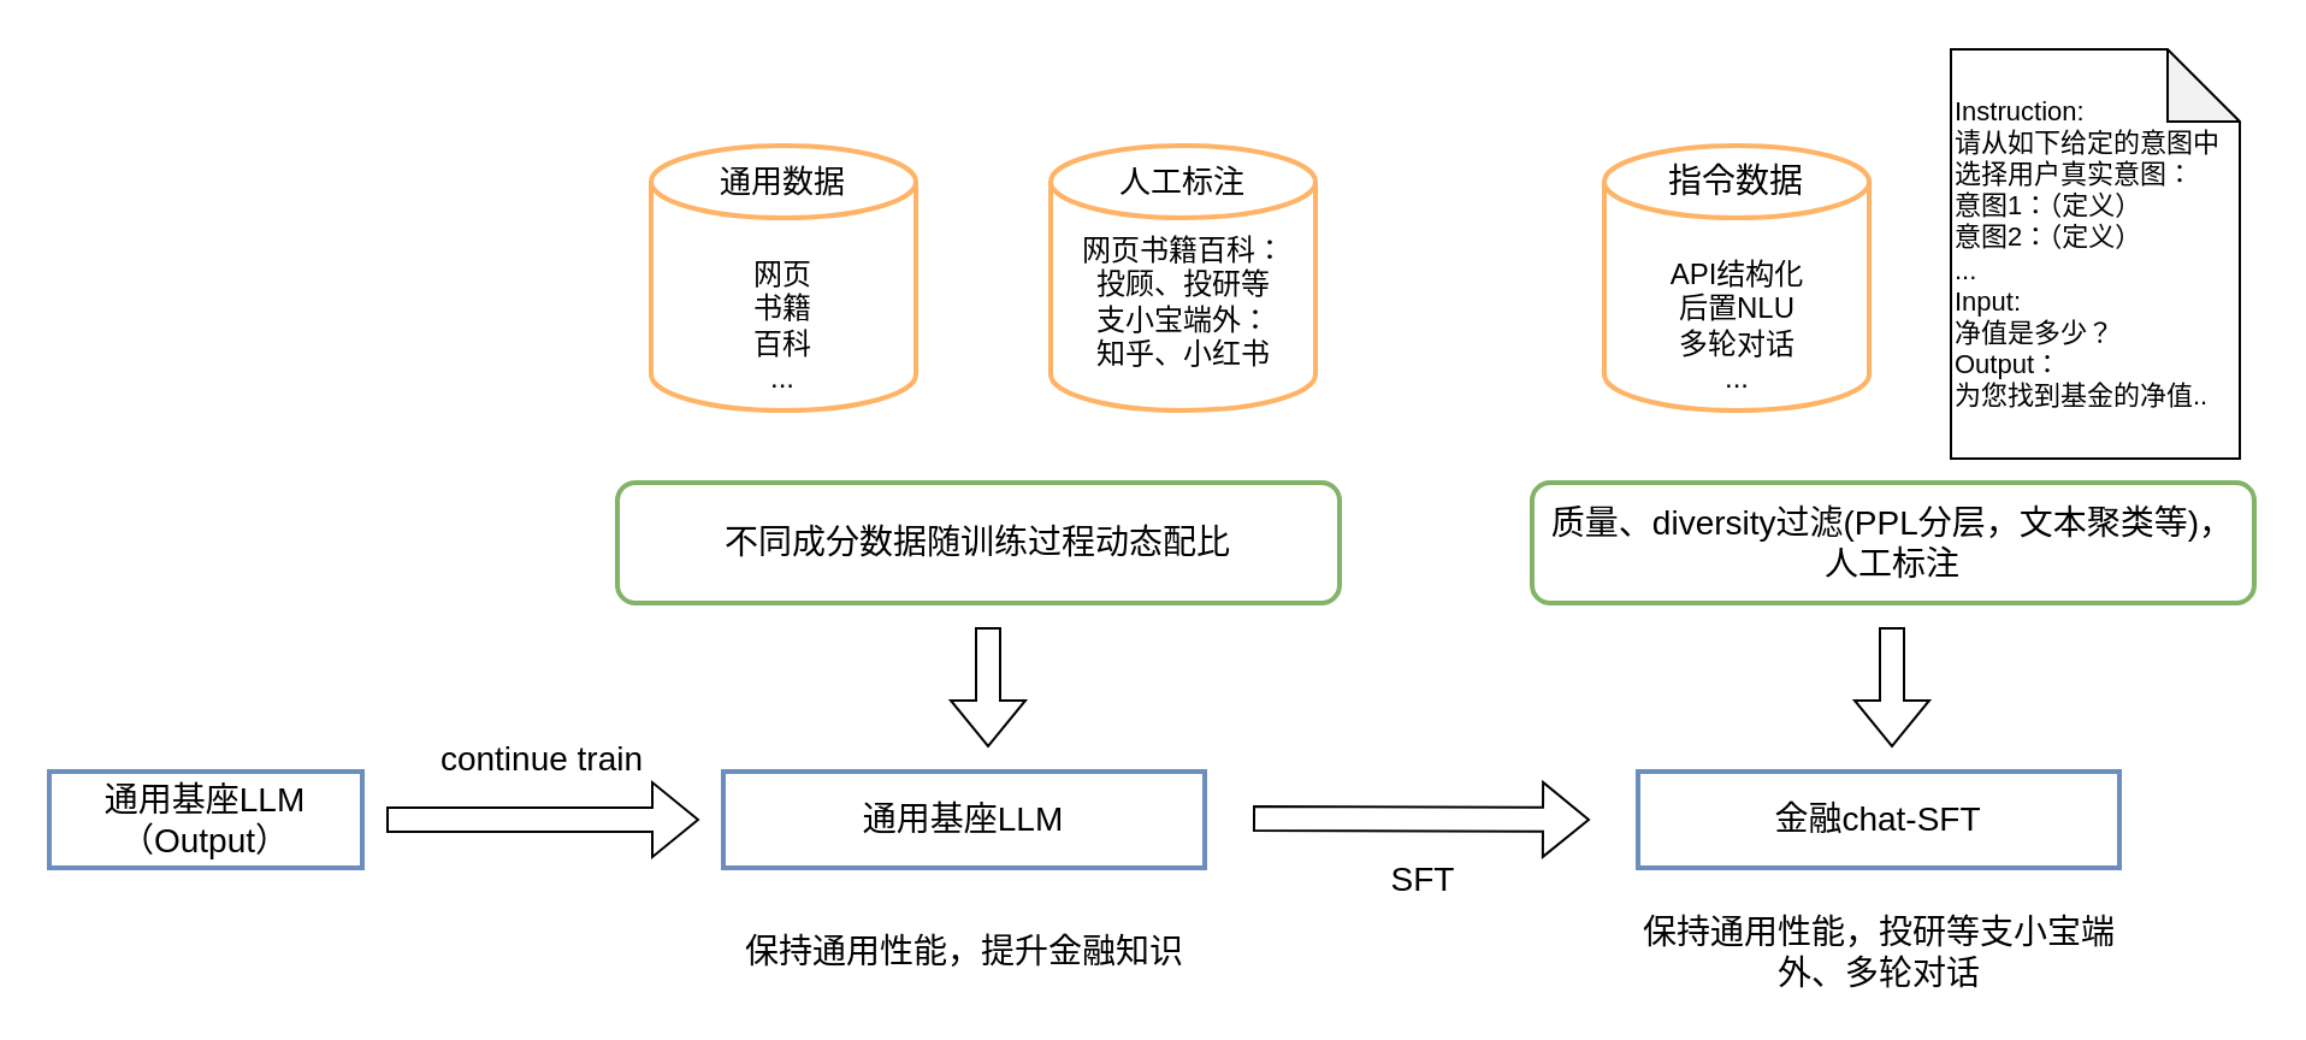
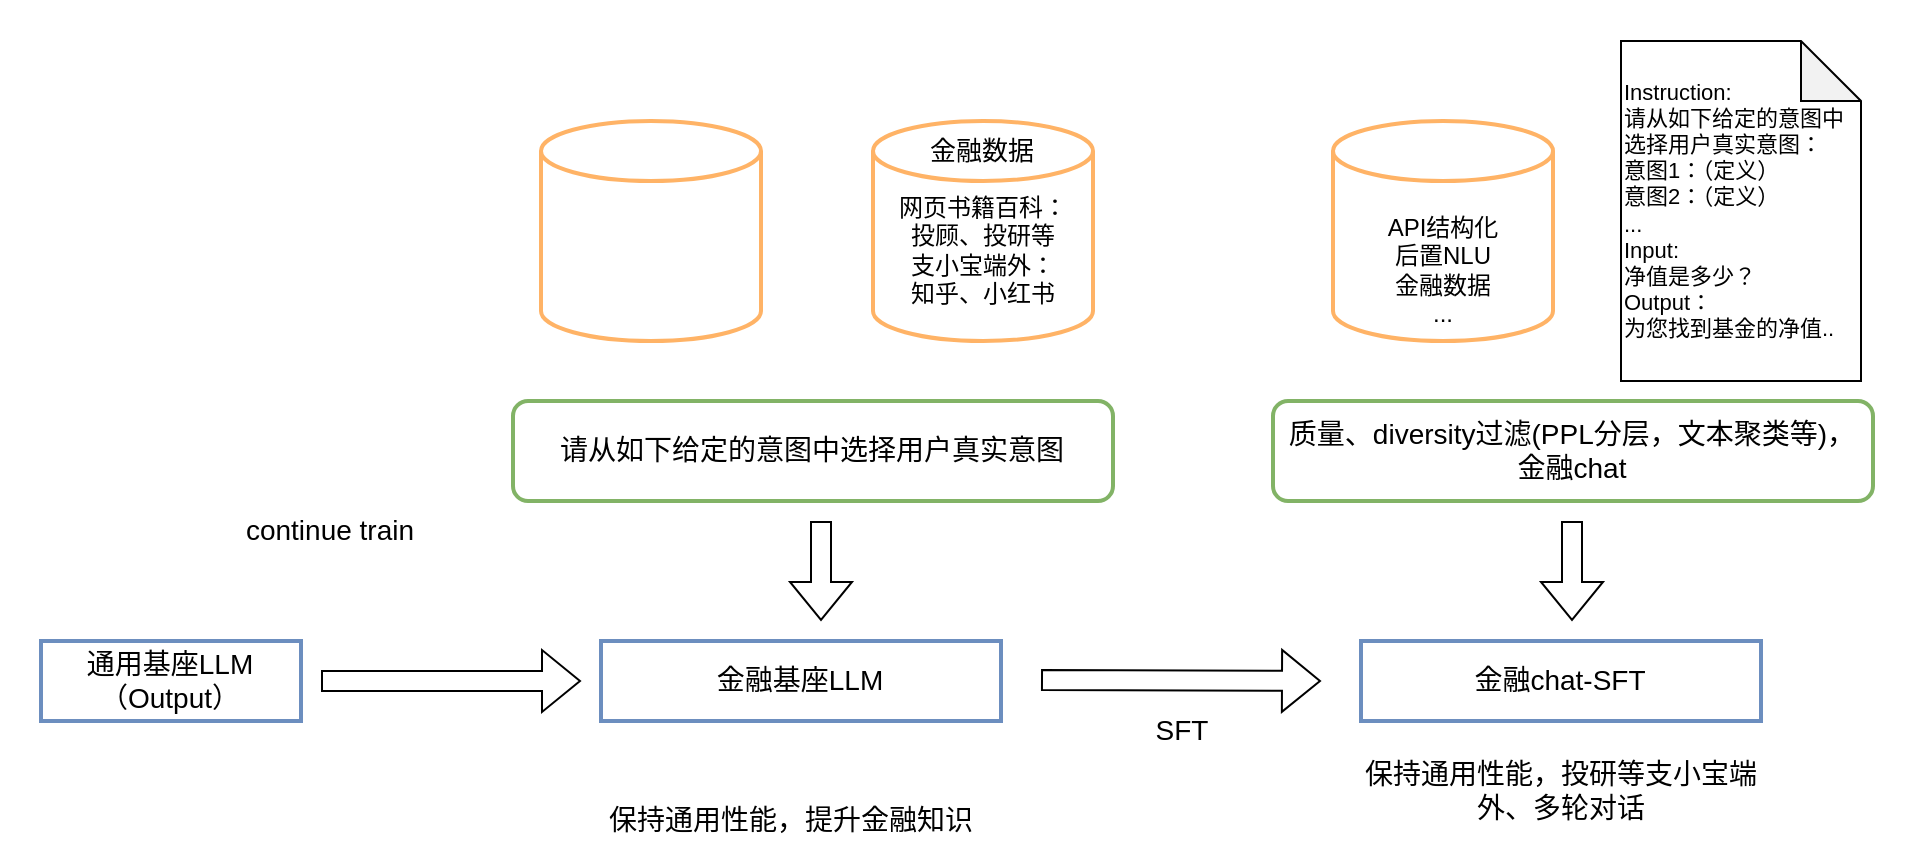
  <mxCell id="0" />
  <mxCell id="1" parent="0" />
  <mxCell id="2" value="" style="shape=cylinder3;whiteSpace=wrap;html=1;boundedLbl=1;backgroundOutline=1;size=15;fontSize=13;strokeColor=#FFB366;strokeWidth=2;" vertex="1" parent="1"><mxGeometry x="270" y="60" width="110" height="110" as="geometry" /></mxCell>
- <mxCell id="3" value="通用数据" style="text;html=1;strokeColor=none;fillColor=none;align=center;verticalAlign=middle;whiteSpace=wrap;rounded=0;fontSize=13;" vertex="1" parent="1"><mxGeometry x="295" y="60" width="60" height="30" as="geometry" /></mxCell>
- <mxCell id="4" value="网页&lt;br style=&quot;font-size: 12px;&quot;&gt;书籍&lt;br style=&quot;font-size: 12px;&quot;&gt;百科&lt;br style=&quot;font-size: 12px;&quot;&gt;..." style="text;html=1;strokeColor=none;fillColor=none;align=center;verticalAlign=middle;whiteSpace=wrap;rounded=0;fontSize=12;" vertex="1" parent="1"><mxGeometry x="295" y="100" width="60" height="70" as="geometry" /></mxCell>
  <mxCell id="5" value="" style="shape=cylinder3;whiteSpace=wrap;html=1;boundedLbl=1;backgroundOutline=1;size=15;fontSize=13;strokeColor=#FFB366;strokeWidth=2;" vertex="1" parent="1"><mxGeometry x="436" y="60" width="110" height="110" as="geometry" /></mxCell>
- <mxCell id="6" value="人工标注" style="text;html=1;strokeColor=none;fillColor=none;align=center;verticalAlign=middle;whiteSpace=wrap;rounded=0;fontSize=13;" vertex="1" parent="1"><mxGeometry x="461" y="60" width="60" height="30" as="geometry" /></mxCell>
+ <mxCell id="6" value="金融数据" style="text;html=1;strokeColor=none;fillColor=none;align=center;verticalAlign=middle;whiteSpace=wrap;rounded=0;fontSize=13;" vertex="1" parent="1"><mxGeometry x="461" y="60" width="60" height="30" as="geometry" /></mxCell>
  <mxCell id="7" value="网页书籍百科：&lt;br style=&quot;font-size: 12px;&quot;&gt;投顾、投研等&lt;br style=&quot;font-size: 12px;&quot;&gt;支小宝端外：&lt;br style=&quot;font-size: 12px;&quot;&gt;知乎、小红书" style="text;html=1;strokeColor=none;fillColor=none;align=center;verticalAlign=middle;whiteSpace=wrap;rounded=0;fontSize=12;" vertex="1" parent="1"><mxGeometry x="443.5" y="90" width="95" height="70" as="geometry" /></mxCell>
- <mxCell id="8" value="不同成分数据随训练过程动态配比" style="rounded=1;whiteSpace=wrap;html=1;fontSize=14;fillColor=none;strokeColor=#82b366;strokeWidth=2;" vertex="1" parent="1"><mxGeometry x="256" y="200" width="300" height="50" as="geometry" /></mxCell>
- <mxCell id="9" value="通用基座LLM" style="rounded=0;whiteSpace=wrap;html=1;strokeColor=#6c8ebf;strokeWidth=2;fillColor=none;fontSize=14;" vertex="1" parent="1"><mxGeometry x="300" y="320" width="200" height="40" as="geometry" /></mxCell>
+ <mxCell id="8" value="请从如下给定的意图中选择用户真实意图" style="rounded=1;whiteSpace=wrap;html=1;fontSize=14;fillColor=none;strokeColor=#82b366;strokeWidth=2;" vertex="1" parent="1"><mxGeometry x="256" y="200" width="300" height="50" as="geometry" /></mxCell>
+ <mxCell id="9" value="金融基座LLM" style="rounded=0;whiteSpace=wrap;html=1;strokeColor=#6c8ebf;strokeWidth=2;fillColor=none;fontSize=14;" vertex="1" parent="1"><mxGeometry x="300" y="320" width="200" height="40" as="geometry" /></mxCell>
  <mxCell id="10" value="通用基座LLM&lt;br style=&quot;font-size: 14px;&quot;&gt;（Output）" style="rounded=0;whiteSpace=wrap;html=1;fillColor=none;strokeColor=#6c8ebf;fontSize=14;strokeWidth=2;" vertex="1" parent="1"><mxGeometry x="20" y="320" width="130" height="40" as="geometry" /></mxCell>
  <mxCell id="11" value="" style="shape=cylinder3;whiteSpace=wrap;html=1;boundedLbl=1;backgroundOutline=1;size=15;fontSize=14;strokeColor=#FFB366;strokeWidth=2;" vertex="1" parent="1"><mxGeometry x="666" y="60" width="110" height="110" as="geometry" /></mxCell>
- <mxCell id="12" value="指令数据" style="text;html=1;strokeColor=none;fillColor=none;align=center;verticalAlign=middle;whiteSpace=wrap;rounded=0;fontSize=14;" vertex="1" parent="1"><mxGeometry x="691" y="60" width="60" height="30" as="geometry" /></mxCell>
- <mxCell id="13" value="API结构化&lt;br style=&quot;font-size: 12px;&quot;&gt;后置NLU&lt;br style=&quot;font-size: 12px;&quot;&gt;多轮对话&lt;br style=&quot;font-size: 12px;&quot;&gt;..." style="text;html=1;strokeColor=none;fillColor=none;align=center;verticalAlign=middle;whiteSpace=wrap;rounded=0;fontSize=12;" vertex="1" parent="1"><mxGeometry x="673.5" y="100" width="95" height="70" as="geometry" /></mxCell>
- <mxCell id="14" value="保持通用性能，提升金融知识" style="text;html=1;strokeColor=none;fillColor=none;align=center;verticalAlign=middle;whiteSpace=wrap;rounded=0;fontSize=14;" vertex="1" parent="1"><mxGeometry x="292.5" y="380" width="215" height="30" as="geometry" /></mxCell>
+ <mxCell id="13" value="API结构化&lt;br style=&quot;font-size: 12px;&quot;&gt;后置NLU&lt;br style=&quot;font-size: 12px;&quot;&gt;金融数据&lt;br style=&quot;font-size: 12px;&quot;&gt;..." style="text;html=1;strokeColor=none;fillColor=none;align=center;verticalAlign=middle;whiteSpace=wrap;rounded=0;fontSize=12;" vertex="1" parent="1"><mxGeometry x="673.5" y="100" width="95" height="70" as="geometry" /></mxCell>
+ <mxCell id="14" value="保持通用性能，提升金融知识" style="text;html=1;strokeColor=none;fillColor=none;align=center;verticalAlign=middle;whiteSpace=wrap;rounded=0;fontSize=14;" vertex="1" parent="1"><mxGeometry x="287.5" y="395" width="215" height="30" as="geometry" /></mxCell>
  <mxCell id="15" value="Instruction:&lt;br style=&quot;font-size: 11px;&quot;&gt;请从如下给定的意图中选择用户真实意图：&lt;br style=&quot;font-size: 11px;&quot;&gt;意图1：（定义）&lt;br style=&quot;font-size: 11px;&quot;&gt;意图2：（定义）&lt;br style=&quot;font-size: 11px;&quot;&gt;...&lt;br style=&quot;font-size: 11px;&quot;&gt;Input:&lt;br style=&quot;font-size: 11px;&quot;&gt;净值是多少？&lt;br style=&quot;font-size: 11px;&quot;&gt;Output：&lt;br style=&quot;font-size: 11px;&quot;&gt;为您找到基金的净值.." style="shape=note;whiteSpace=wrap;html=1;backgroundOutline=1;darkOpacity=0.05;align=left;fontSize=11;" vertex="1" parent="1"><mxGeometry x="810" y="20" width="120" height="170" as="geometry" /></mxCell>
- <mxCell id="16" value="质量、diversity过滤(PPL分层，文本聚类等)，&lt;br&gt;人工标注" style="rounded=1;whiteSpace=wrap;html=1;fontSize=14;fillColor=none;strokeColor=#82b366;strokeWidth=2;" vertex="1" parent="1"><mxGeometry x="636" y="200" width="300" height="50" as="geometry" /></mxCell>
+ <mxCell id="16" value="质量、diversity过滤(PPL分层，文本聚类等)，&lt;br&gt;金融chat" style="rounded=1;whiteSpace=wrap;html=1;fontSize=14;fillColor=none;strokeColor=#82b366;strokeWidth=2;" vertex="1" parent="1"><mxGeometry x="636" y="200" width="300" height="50" as="geometry" /></mxCell>
  <mxCell id="17" value="金融chat-SFT" style="rounded=0;whiteSpace=wrap;html=1;fillColor=none;strokeColor=#6c8ebf;fontSize=14;strokeWidth=2;" vertex="1" parent="1"><mxGeometry x="680" y="320" width="200" height="40" as="geometry" /></mxCell>
  <mxCell id="18" value="保持通用性能，投研等支小宝端外、多轮对话" style="text;html=1;strokeColor=none;fillColor=none;align=center;verticalAlign=middle;whiteSpace=wrap;rounded=0;fontSize=14;" vertex="1" parent="1"><mxGeometry x="672.5" y="380" width="215" height="30" as="geometry" /></mxCell>
  <mxCell id="19" value="" style="shape=flexArrow;endArrow=classic;html=1;rounded=0;" edge="1" parent="1"><mxGeometry width="50" height="50" relative="1" as="geometry"><mxPoint x="160" y="340" as="sourcePoint" /><mxPoint x="290" y="340" as="targetPoint" /></mxGeometry></mxCell>
  <mxCell id="20" value="" style="shape=flexArrow;endArrow=classic;html=1;rounded=0;" edge="1" parent="1"><mxGeometry width="50" height="50" relative="1" as="geometry"><mxPoint x="520" y="339.5" as="sourcePoint" /><mxPoint x="660" y="340" as="targetPoint" /></mxGeometry></mxCell>
- <mxCell id="21" value="&lt;font style=&quot;font-size: 14px;&quot;&gt;continue train&lt;/font&gt;" style="text;html=1;strokeColor=none;fillColor=none;align=center;verticalAlign=middle;whiteSpace=wrap;rounded=0;" vertex="1" parent="1"><mxGeometry x="180" y="300" width="90" height="30" as="geometry" /></mxCell>
+ <mxCell id="21" value="&lt;font style=&quot;font-size: 14px;&quot;&gt;continue train&lt;/font&gt;" style="text;html=1;strokeColor=none;fillColor=none;align=center;verticalAlign=middle;whiteSpace=wrap;rounded=0;" vertex="1" parent="1"><mxGeometry x="120" y="250" width="90" height="30" as="geometry" /></mxCell>
  <mxCell id="22" value="&lt;font style=&quot;font-size: 14px;&quot;&gt;SFT&lt;/font&gt;" style="text;html=1;strokeColor=none;fillColor=none;align=center;verticalAlign=middle;whiteSpace=wrap;rounded=0;" vertex="1" parent="1"><mxGeometry x="546" y="350" width="90" height="30" as="geometry" /></mxCell>
  <mxCell id="23" value="" style="shape=flexArrow;endArrow=classic;html=1;rounded=0;" edge="1" parent="1"><mxGeometry width="50" height="50" relative="1" as="geometry"><mxPoint x="410" y="260" as="sourcePoint" /><mxPoint x="410" y="310" as="targetPoint" /></mxGeometry></mxCell>
  <mxCell id="24" value="" style="shape=flexArrow;endArrow=classic;html=1;rounded=0;" edge="1" parent="1"><mxGeometry width="50" height="50" relative="1" as="geometry"><mxPoint x="785.5" y="260" as="sourcePoint" /><mxPoint x="785.5" y="310" as="targetPoint" /></mxGeometry></mxCell>
